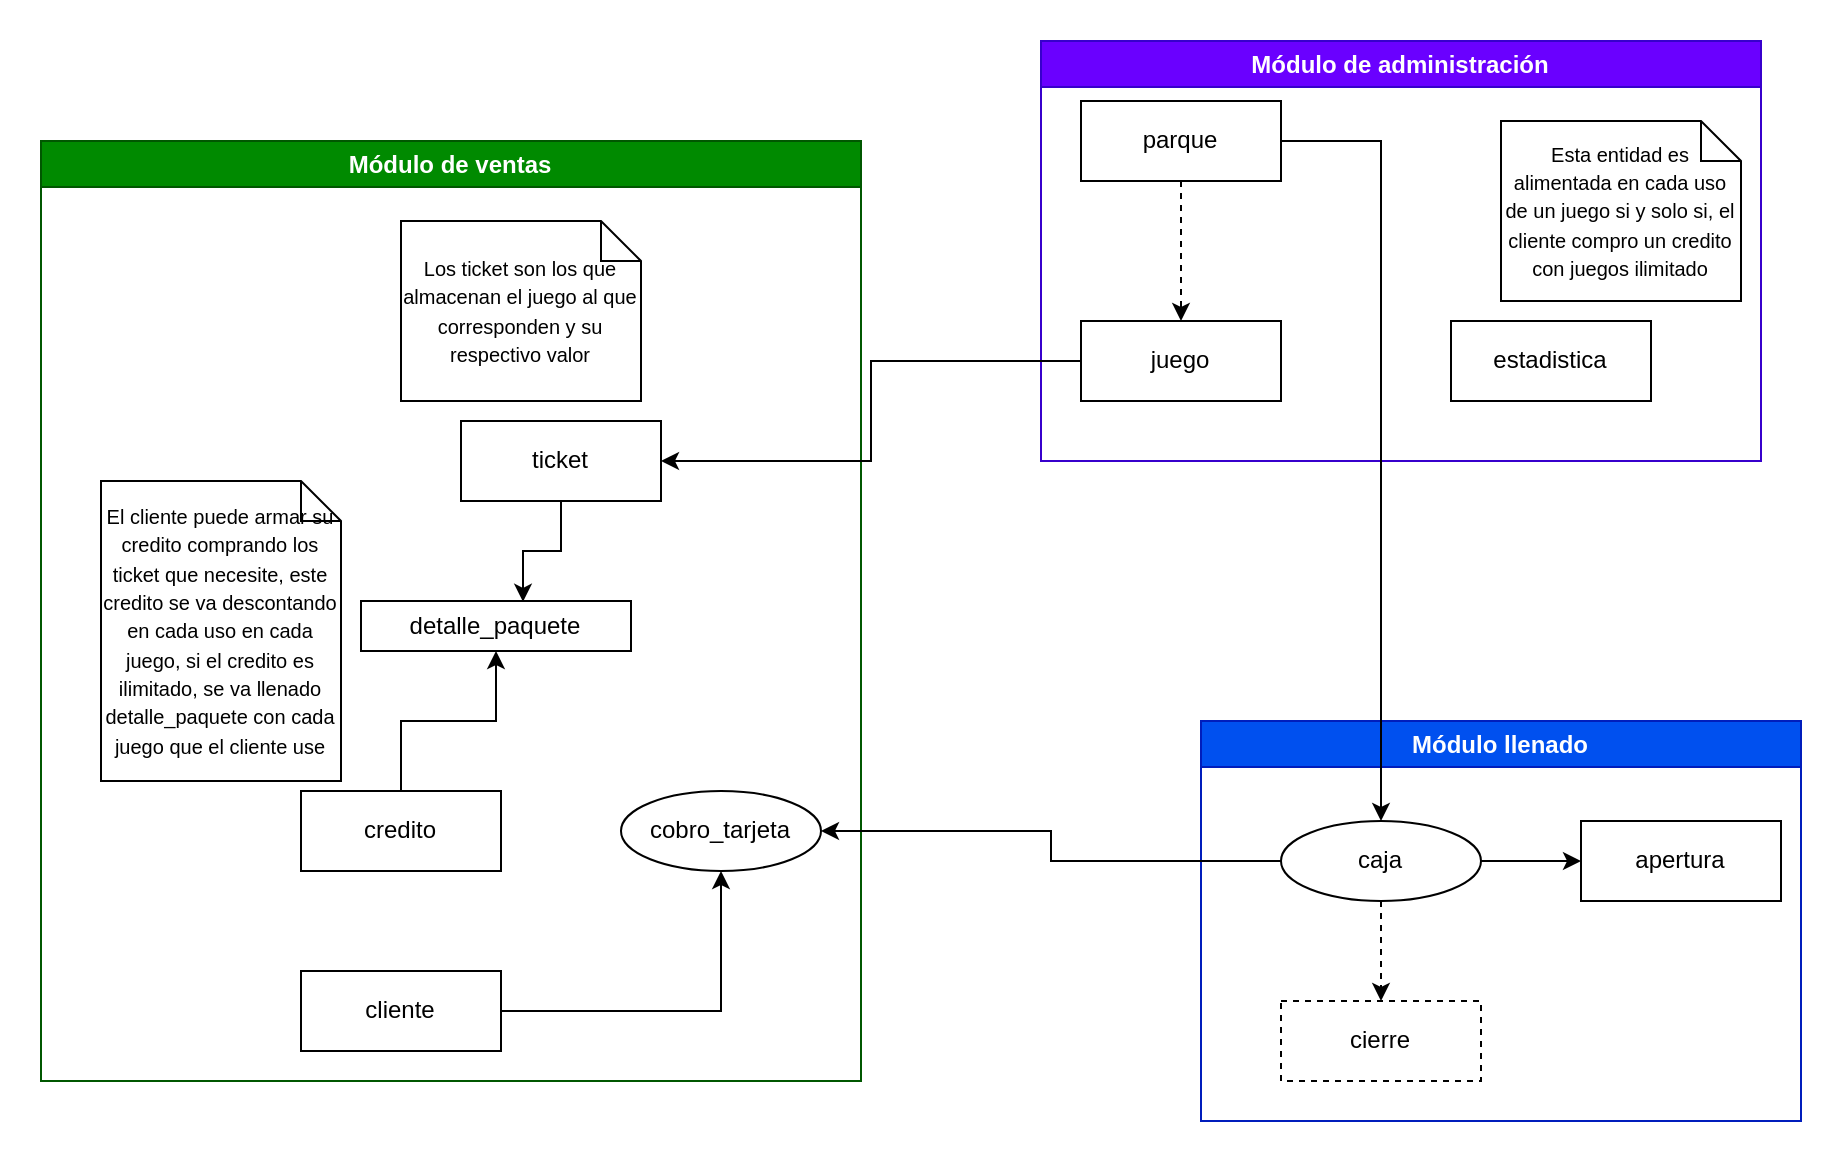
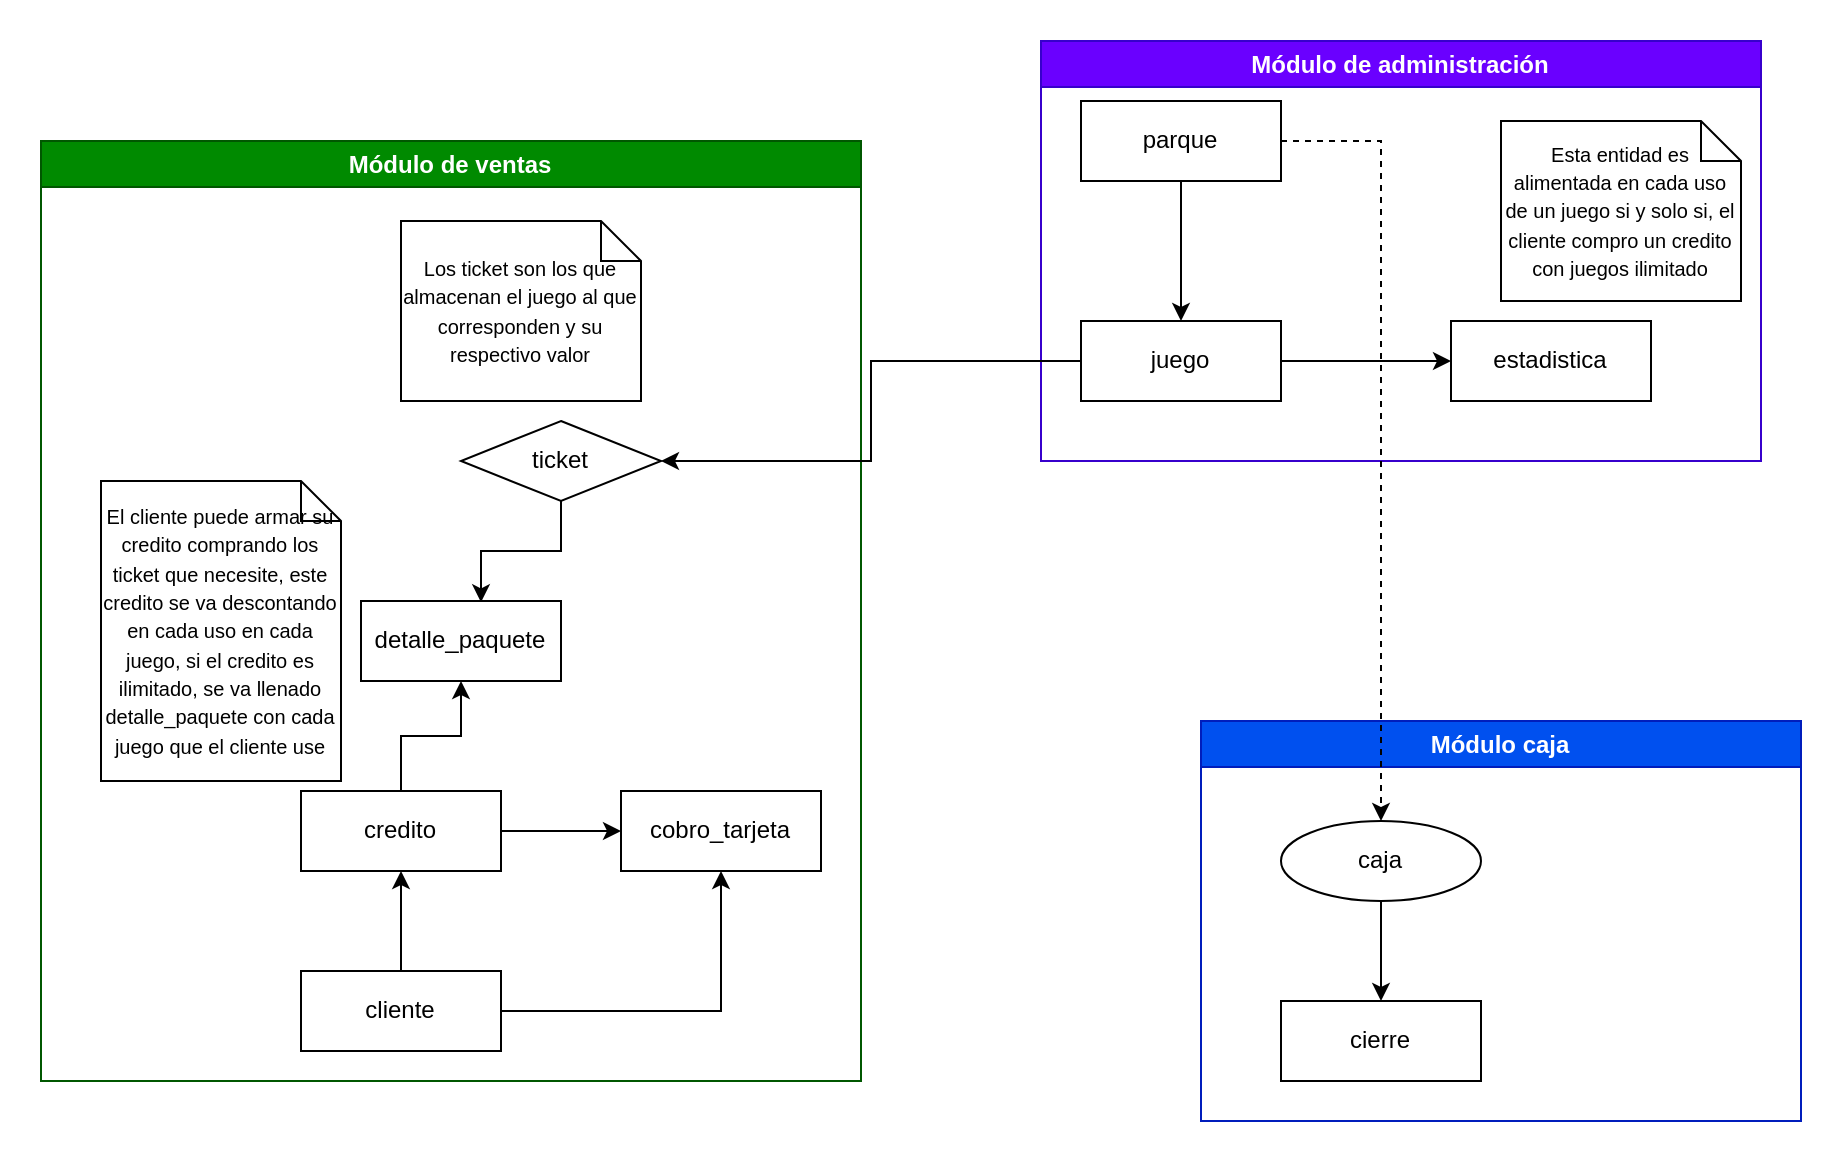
  <mxCell id="0" />
  <mxCell id="1" parent="0" />
  <mxCell id="2" value="Módulo de ventas" style="swimlane;fillColor=#008a00;strokeColor=#005700;fontColor=#ffffff;swimlaneFillColor=#ffffff;" parent="1" vertex="1"><mxGeometry x="20" y="70" width="410" height="470" as="geometry"><mxRectangle x="50" y="220" width="130" height="23" as="alternateBounds" /></mxGeometry></mxCell>
  <mxCell id="3" value="Módulo de administración" style="swimlane;fillColor=#6a00ff;strokeColor=#3700CC;fontColor=#ffffff;swimlaneFillColor=#ffffff;" parent="1" vertex="1"><mxGeometry x="520" y="20" width="360" height="210" as="geometry"><mxRectangle x="50" y="220" width="130" height="23" as="alternateBounds" /></mxGeometry></mxCell>
- <mxCell id="4" value="Módulo llenado" style="swimlane;fillColor=#0050ef;strokeColor=#001DBC;fontColor=#ffffff;swimlaneFillColor=#ffffff;" parent="1" vertex="1"><mxGeometry x="600" y="360" width="300" height="200" as="geometry"><mxRectangle x="50" y="220" width="130" height="23" as="alternateBounds" /></mxGeometry></mxCell>
+ <mxCell id="4" value="Módulo caja" style="swimlane;fillColor=#0050ef;strokeColor=#001DBC;fontColor=#ffffff;swimlaneFillColor=#ffffff;" parent="1" vertex="1"><mxGeometry x="600" y="360" width="300" height="200" as="geometry"><mxRectangle x="50" y="220" width="130" height="23" as="alternateBounds" /></mxGeometry></mxCell>
  <mxCell id="5" style="edgeStyle=orthogonalEdgeStyle;rounded=0;orthogonalLoop=1;jettySize=auto;html=1;entryX=0.6;entryY=0.016;entryDx=0;entryDy=0;entryPerimeter=0;" parent="1" source="6" target="30" edge="1"><mxGeometry relative="1" as="geometry" /></mxCell>
- <mxCell id="6" value="ticket" style="whiteSpace=wrap;html=1;align=center;" parent="1" vertex="1"><mxGeometry x="230" y="210" width="100" height="40" as="geometry" /></mxCell>
+ <mxCell id="6" value="ticket" style="rhombus;whiteSpace=wrap;html=1;align=center;" parent="1" vertex="1"><mxGeometry x="230" y="210" width="100" height="40" as="geometry" /></mxCell>
  <mxCell id="7" style="edgeStyle=orthogonalEdgeStyle;rounded=0;orthogonalLoop=1;jettySize=auto;html=1;entryX=1;entryY=0.5;entryDx=0;entryDy=0;" parent="1" source="9" target="6" edge="1"><mxGeometry relative="1" as="geometry" /></mxCell>
+ <mxCell id="8" style="edgeStyle=orthogonalEdgeStyle;rounded=0;orthogonalLoop=1;jettySize=auto;html=1;" parent="1" source="9" target="28" edge="1"><mxGeometry relative="1" as="geometry" /></mxCell>
  <mxCell id="9" value="juego" style="whiteSpace=wrap;html=1;align=center;" parent="1" vertex="1"><mxGeometry x="540" y="160" width="100" height="40" as="geometry" /></mxCell>
- <mxCell id="10" style="edgeStyle=orthogonalEdgeStyle;rounded=0;orthogonalLoop=1;jettySize=auto;html=1;dashed=1;" parent="1" source="12" target="9" edge="1"><mxGeometry relative="1" as="geometry" /></mxCell>
- <mxCell id="11" style="edgeStyle=orthogonalEdgeStyle;rounded=0;orthogonalLoop=1;jettySize=auto;html=1;endArrow=classic;endFill=1;" edge="1" parent="1" source="12" target="25"><mxGeometry relative="1" as="geometry"><Array as="points"><mxPoint x="690" y="70" /></Array></mxGeometry></mxCell>
+ <mxCell id="10" style="edgeStyle=orthogonalEdgeStyle;rounded=0;orthogonalLoop=1;jettySize=auto;html=1;" parent="1" source="12" target="9" edge="1"><mxGeometry relative="1" as="geometry" /></mxCell>
+ <mxCell id="11" style="edgeStyle=orthogonalEdgeStyle;rounded=0;orthogonalLoop=1;jettySize=auto;html=1;endArrow=classic;endFill=1;dashed=1;" edge="1" parent="1" source="12" target="25"><mxGeometry relative="1" as="geometry"><Array as="points"><mxPoint x="690" y="70" /></Array></mxGeometry></mxCell>
  <mxCell id="12" value="parque" style="whiteSpace=wrap;html=1;align=center;" parent="1" vertex="1"><mxGeometry x="540" y="50" width="100" height="40" as="geometry" /></mxCell>
+ <mxCell id="13" style="edgeStyle=orthogonalEdgeStyle;rounded=0;orthogonalLoop=1;jettySize=auto;html=1;" parent="1" source="15" target="18" edge="1"><mxGeometry relative="1" as="geometry" /></mxCell>
  <mxCell id="14" style="edgeStyle=orthogonalEdgeStyle;rounded=0;orthogonalLoop=1;jettySize=auto;html=1;" parent="1" source="15" target="21" edge="1"><mxGeometry relative="1" as="geometry" /></mxCell>
  <mxCell id="15" value="cliente" style="whiteSpace=wrap;html=1;align=center;" parent="1" vertex="1"><mxGeometry x="150" y="485" width="100" height="40" as="geometry" /></mxCell>
+ <mxCell id="16" style="edgeStyle=orthogonalEdgeStyle;rounded=0;orthogonalLoop=1;jettySize=auto;html=1;" parent="1" source="18" target="21" edge="1"><mxGeometry relative="1" as="geometry" /></mxCell>
  <mxCell id="17" style="edgeStyle=orthogonalEdgeStyle;rounded=0;orthogonalLoop=1;jettySize=auto;html=1;entryX=0.5;entryY=1;entryDx=0;entryDy=0;" parent="1" source="18" target="30" edge="1"><mxGeometry relative="1" as="geometry" /></mxCell>
  <mxCell id="18" value="credito" style="whiteSpace=wrap;html=1;align=center;" parent="1" vertex="1"><mxGeometry x="150" y="395" width="100" height="40" as="geometry" /></mxCell>
  <mxCell id="19" value="&lt;font style=&quot;font-size: 10px&quot;&gt;Los ticket son los que almacenan el juego al que corresponden y su respectivo valor&lt;/font&gt;" style="shape=note;size=20;whiteSpace=wrap;html=1;" parent="1" vertex="1"><mxGeometry x="200" y="110" width="120" height="90" as="geometry" /></mxCell>
  <mxCell id="20" value="&lt;font style=&quot;font-size: 10px&quot;&gt;El cliente puede armar su credito comprando los ticket que necesite, este credito se va descontando en cada uso en cada juego, si el credito es ilimitado, se va llenado detalle_paquete con cada juego que el cliente use&lt;/font&gt;" style="shape=note;size=20;whiteSpace=wrap;html=1;" parent="1" vertex="1"><mxGeometry x="50" y="240" width="120" height="150" as="geometry" /></mxCell>
- <mxCell id="21" value="cobro_tarjeta" style="ellipse;whiteSpace=wrap;html=1;align=center;" parent="1" vertex="1"><mxGeometry x="310" y="395" width="100" height="40" as="geometry" /></mxCell>
- <mxCell id="22" style="edgeStyle=orthogonalEdgeStyle;rounded=0;orthogonalLoop=1;jettySize=auto;html=1;dashed=1;" parent="1" source="25" target="26" edge="1"><mxGeometry relative="1" as="geometry" /></mxCell>
- <mxCell id="23" style="edgeStyle=orthogonalEdgeStyle;rounded=0;orthogonalLoop=1;jettySize=auto;html=1;" parent="1" source="25" target="27" edge="1"><mxGeometry relative="1" as="geometry" /></mxCell>
- <mxCell id="24" style="edgeStyle=orthogonalEdgeStyle;rounded=0;orthogonalLoop=1;jettySize=auto;html=1;" parent="1" source="25" target="21" edge="1"><mxGeometry relative="1" as="geometry" /></mxCell>
+ <mxCell id="21" value="cobro_tarjeta" style="whiteSpace=wrap;html=1;align=center;" parent="1" vertex="1"><mxGeometry x="310" y="395" width="100" height="40" as="geometry" /></mxCell>
+ <mxCell id="22" style="edgeStyle=orthogonalEdgeStyle;rounded=0;orthogonalLoop=1;jettySize=auto;html=1;" parent="1" source="25" target="26" edge="1"><mxGeometry relative="1" as="geometry" /></mxCell>
  <mxCell id="25" value="caja" style="ellipse;whiteSpace=wrap;html=1;align=center;" parent="1" vertex="1"><mxGeometry x="640" y="410" width="100" height="40" as="geometry" /></mxCell>
- <mxCell id="26" value="cierre" style="whiteSpace=wrap;html=1;align=center;dashed=1;" parent="1" vertex="1"><mxGeometry x="640" y="500" width="100" height="40" as="geometry" /></mxCell>
- <mxCell id="27" value="apertura" style="whiteSpace=wrap;html=1;align=center;" parent="1" vertex="1"><mxGeometry x="790" y="410" width="100" height="40" as="geometry" /></mxCell>
+ <mxCell id="26" value="cierre" style="whiteSpace=wrap;html=1;align=center;" parent="1" vertex="1"><mxGeometry x="640" y="500" width="100" height="40" as="geometry" /></mxCell>
  <mxCell id="28" value="estadistica" style="whiteSpace=wrap;html=1;align=center;" parent="1" vertex="1"><mxGeometry x="725" y="160" width="100" height="40" as="geometry" /></mxCell>
  <mxCell id="29" value="&lt;font style=&quot;font-size: 10px&quot;&gt;Esta entidad es alimentada en cada uso de un juego si y solo si, el cliente compro un credito con juegos ilimitado&lt;/font&gt;" style="shape=note;size=20;whiteSpace=wrap;html=1;" parent="1" vertex="1"><mxGeometry x="750" y="60" width="120" height="90" as="geometry" /></mxCell>
- <mxCell id="30" value="detalle_paquete" style="whiteSpace=wrap;html=1;align=center;" parent="1" vertex="1"><mxGeometry x="180" y="300" width="135" height="25" as="geometry" /></mxCell>
+ <mxCell id="30" value="detalle_paquete" style="whiteSpace=wrap;html=1;align=center;" parent="1" vertex="1"><mxGeometry x="180" y="300" width="100" height="40" as="geometry" /></mxCell>
